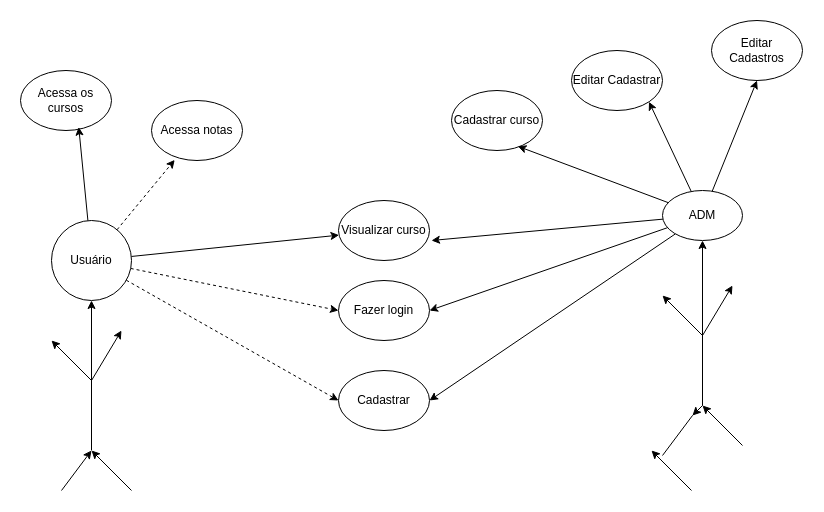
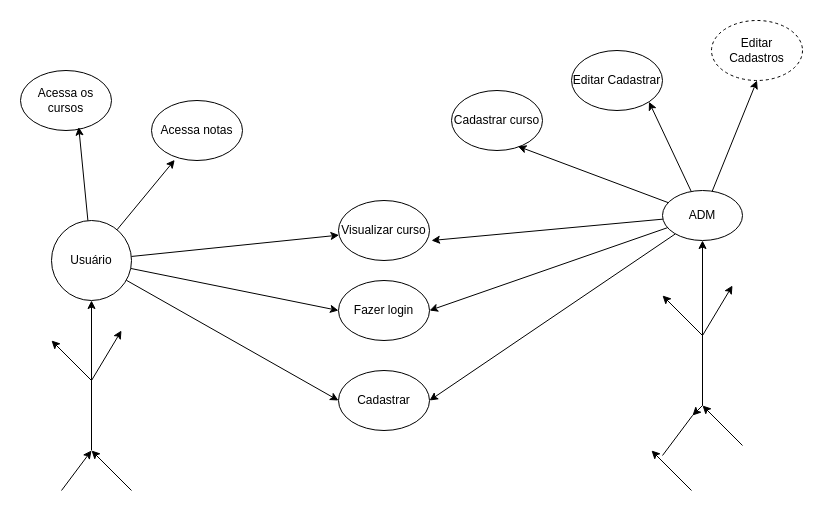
  <mxCell id="0" />
  <mxCell id="1" parent="0" />
  <mxCell id="2" value="&lt;font style=&quot;vertical-align: inherit;&quot;&gt;&lt;font style=&quot;vertical-align: inherit;&quot;&gt;&lt;font style=&quot;vertical-align: inherit;&quot;&gt;&lt;font style=&quot;vertical-align: inherit;&quot;&gt;Fazer login&lt;/font&gt;&lt;/font&gt;&lt;/font&gt;&lt;/font&gt;" style="ellipse;whiteSpace=wrap;html=1;" vertex="1" parent="1"><mxGeometry x="338" y="280" width="91" height="60" as="geometry" /></mxCell>
  <mxCell id="3" value="&lt;font style=&quot;vertical-align: inherit;&quot;&gt;&lt;font style=&quot;vertical-align: inherit;&quot;&gt;&lt;font style=&quot;vertical-align: inherit;&quot;&gt;&lt;font style=&quot;vertical-align: inherit;&quot;&gt;&lt;font style=&quot;vertical-align: inherit;&quot;&gt;&lt;font style=&quot;vertical-align: inherit;&quot;&gt;Cadastrar&lt;/font&gt;&lt;/font&gt;&lt;/font&gt;&lt;/font&gt;&lt;/font&gt;&lt;/font&gt;" style="ellipse;whiteSpace=wrap;html=1;" vertex="1" parent="1"><mxGeometry x="338" y="370" width="91" height="60" as="geometry" /></mxCell>
  <mxCell id="4" value="&lt;font style=&quot;vertical-align: inherit;&quot;&gt;&lt;font style=&quot;vertical-align: inherit;&quot;&gt;Cadastrar curso&lt;/font&gt;&lt;/font&gt;&lt;span style=&quot;color: rgba(0, 0, 0, 0); font-family: monospace; font-size: 0px; text-align: start; text-wrap: nowrap;&quot;&gt;&lt;font style=&quot;vertical-align: inherit;&quot;&gt;&lt;font style=&quot;vertical-align: inherit;&quot;&gt;%3CmxGraphModel%3E%3Croot%3E%3CmxCell%20id%3D%220%22%2F%3E%3CmxCell%20id%3D%221%22%20pai%3D%220%22%2F%3E%3CmxCell%20id%3D%222%22%20valor%3D%22%26lt%3Bfonte%20estilo%3D%26quot%3Balinhamento-vertical%3A%20herdar%3B% 26quot%3B%26gt%3B%26lt%3Bestilo%3D%26quot%3Balinhamento-vertical%3A%20herdar%3B%26quot%3B%26gt%3B%26lt%3Bestilo%3D%26quot%3Balinhamento-vertical%3A%20herdar%3B%26quot%3B%26gt%3B%26lt%3Bestilo%3D%26quot %3Bvertical-align%3A%20herdar%3B%26quot%3B%26gt%3BFazer%20login%26lt%3B%2Ffont%26gt%3B%26lt%3B%2Ffont%26gt%3B%26lt%3B%2Ffont%26gt%3B%26lt%3B%2Ffont%26gt%3B%26lt%3B%2Ffont%26gt%3B%22%20estilo%3D%22elipse%3BwhiteSpace%3Dwrap%3Bhtml%3 D1%3B%22%20vértice%3D%221%22%20pai%3D%221%22%3E%3CmxGeometria%20x%3D%22357%22%20y%3D%22260%22%20largura%3D%2291%22%20altura%3D%2260%22%20como%3D%22geometria%22%2F%3E%3C%2FmxCélula%3E%3C%2Froot%3E%3C%2FmxModeloGráfico%3E&lt;/font&gt;&lt;/font&gt;&lt;/span&gt;" style="ellipse;whiteSpace=wrap;html=1;" vertex="1" parent="1"><mxGeometry x="451" y="90" width="91" height="60" as="geometry" /></mxCell>
  <mxCell id="5" value="&lt;font style=&quot;vertical-align: inherit;&quot;&gt;&lt;font style=&quot;vertical-align: inherit;&quot;&gt;&lt;font style=&quot;vertical-align: inherit;&quot;&gt;&lt;font style=&quot;vertical-align: inherit;&quot;&gt;Editar Cadastrar&lt;/font&gt;&lt;/font&gt;&lt;/font&gt;&lt;/font&gt;" style="ellipse;whiteSpace=wrap;html=1;" vertex="1" parent="1"><mxGeometry x="571" y="50" width="91" height="60" as="geometry" /></mxCell>
- <mxCell id="6" value="&lt;font style=&quot;vertical-align: inherit;&quot;&gt;&lt;font style=&quot;vertical-align: inherit;&quot;&gt;&lt;font style=&quot;vertical-align: inherit;&quot;&gt;&lt;font style=&quot;vertical-align: inherit;&quot;&gt;Editar Cadastros&lt;/font&gt;&lt;/font&gt;&lt;/font&gt;&lt;/font&gt;" style="ellipse;whiteSpace=wrap;html=1;" vertex="1" parent="1"><mxGeometry x="711" width="91" height="60" as="geometry" y="20" /></mxCell>
+ <mxCell id="6" value="&lt;font style=&quot;vertical-align: inherit;&quot;&gt;&lt;font style=&quot;vertical-align: inherit;&quot;&gt;&lt;font style=&quot;vertical-align: inherit;&quot;&gt;&lt;font style=&quot;vertical-align: inherit;&quot;&gt;Editar Cadastros&lt;/font&gt;&lt;/font&gt;&lt;/font&gt;&lt;/font&gt;" style="ellipse;whiteSpace=wrap;html=1;dashed=1;" vertex="1" parent="1"><mxGeometry x="711" width="91" height="60" as="geometry" y="20" /></mxCell>
  <mxCell id="7" value="&lt;font style=&quot;vertical-align: inherit;&quot;&gt;&lt;font style=&quot;vertical-align: inherit;&quot;&gt;&lt;font style=&quot;vertical-align: inherit;&quot;&gt;&lt;font style=&quot;vertical-align: inherit;&quot;&gt;&lt;font style=&quot;vertical-align: inherit;&quot;&gt;&lt;font style=&quot;vertical-align: inherit;&quot;&gt;Acessa os cursos&lt;/font&gt;&lt;/font&gt;&lt;/font&gt;&lt;/font&gt;&lt;/font&gt;&lt;/font&gt;" style="ellipse;whiteSpace=wrap;html=1;" vertex="1" parent="1"><mxGeometry x="20" y="70" width="91" height="60" as="geometry" /></mxCell>
  <mxCell id="8" value="Acessa notas" style="ellipse;whiteSpace=wrap;html=1;" vertex="1" parent="1"><mxGeometry x="151" y="100" width="91" height="60" as="geometry" /></mxCell>
  <mxCell id="9" value="&lt;font style=&quot;vertical-align: inherit;&quot;&gt;&lt;font style=&quot;vertical-align: inherit;&quot;&gt;&lt;font style=&quot;vertical-align: inherit;&quot;&gt;&lt;font style=&quot;vertical-align: inherit;&quot;&gt;&lt;font style=&quot;vertical-align: inherit;&quot;&gt;&lt;font style=&quot;vertical-align: inherit;&quot;&gt;Visualizar curso&lt;/font&gt;&lt;/font&gt;&lt;/font&gt;&lt;/font&gt;&lt;/font&gt;&lt;/font&gt;" style="ellipse;whiteSpace=wrap;html=1;" vertex="1" parent="1"><mxGeometry x="338" y="200" width="91" height="60" as="geometry" /></mxCell>
  <mxCell id="10" value="" style="edgeStyle=none;rounded=0;orthogonalLoop=1;jettySize=auto;html=1;" edge="1" parent="1" target="14"><mxGeometry relative="1" as="geometry"><mxPoint x="91" y="450" as="sourcePoint" /></mxGeometry></mxCell>
- <mxCell id="11" style="edgeStyle=none;rounded=0;orthogonalLoop=1;jettySize=auto;html=1;entryX=0;entryY=0.5;entryDx=0;entryDy=0;dashed=1;" edge="1" parent="1" source="14" target="3"><mxGeometry relative="1" as="geometry" /></mxCell>
+ <mxCell id="11" style="edgeStyle=none;rounded=0;orthogonalLoop=1;jettySize=auto;html=1;entryX=0;entryY=0.5;entryDx=0;entryDy=0;" edge="1" parent="1" source="14" target="3"><mxGeometry relative="1" as="geometry" /></mxCell>
  <mxCell id="12" style="edgeStyle=none;rounded=0;orthogonalLoop=1;jettySize=auto;html=1;" edge="1" parent="1" source="14" target="9"><mxGeometry relative="1" as="geometry" /></mxCell>
- <mxCell id="13" style="edgeStyle=none;rounded=0;orthogonalLoop=1;jettySize=auto;html=1;entryX=0;entryY=0.5;entryDx=0;entryDy=0;dashed=1;" edge="1" parent="1" source="14" target="2"><mxGeometry relative="1" as="geometry" /></mxCell>
+ <mxCell id="13" style="edgeStyle=none;rounded=0;orthogonalLoop=1;jettySize=auto;html=1;entryX=0;entryY=0.5;entryDx=0;entryDy=0;" edge="1" parent="1" source="14" target="2"><mxGeometry relative="1" as="geometry" /></mxCell>
  <mxCell id="14" value="Usuário" style="ellipse;whiteSpace=wrap;html=1;rounded=1;" vertex="1" parent="1"><mxGeometry x="51" y="220" width="80" height="80" as="geometry" /></mxCell>
  <mxCell id="15" style="edgeStyle=none;rounded=0;orthogonalLoop=1;jettySize=auto;html=1;" edge="1" parent="1"><mxGeometry relative="1" as="geometry"><mxPoint x="91" y="450" as="targetPoint" /><mxPoint x="131" y="490" as="sourcePoint" /></mxGeometry></mxCell>
  <mxCell id="16" style="edgeStyle=none;rounded=0;orthogonalLoop=1;jettySize=auto;html=1;" edge="1" parent="1"><mxGeometry relative="1" as="geometry"><mxPoint x="51" y="340" as="targetPoint" /><mxPoint x="91" y="380" as="sourcePoint" /></mxGeometry></mxCell>
  <mxCell id="17" style="edgeStyle=none;rounded=0;orthogonalLoop=1;jettySize=auto;html=1;" edge="1" parent="1"><mxGeometry relative="1" as="geometry"><mxPoint x="121" y="330" as="targetPoint" /><mxPoint x="91" y="380" as="sourcePoint" /></mxGeometry></mxCell>
  <mxCell id="18" value="" style="edgeStyle=none;rounded=0;orthogonalLoop=1;jettySize=auto;html=1;" edge="1" parent="1" target="24"><mxGeometry relative="1" as="geometry"><mxPoint x="702" y="405" as="sourcePoint" /></mxGeometry></mxCell>
  <mxCell id="19" style="edgeStyle=none;rounded=0;orthogonalLoop=1;jettySize=auto;html=1;entryX=1;entryY=0.5;entryDx=0;entryDy=0;" edge="1" parent="1" source="24" target="2"><mxGeometry relative="1" as="geometry" /></mxCell>
  <mxCell id="20" style="edgeStyle=none;rounded=0;orthogonalLoop=1;jettySize=auto;html=1;" edge="1" parent="1" source="24"><mxGeometry relative="1" as="geometry"><mxPoint x="431" y="240" as="targetPoint" /></mxGeometry></mxCell>
  <mxCell id="21" style="edgeStyle=none;rounded=0;orthogonalLoop=1;jettySize=auto;html=1;entryX=1;entryY=0.5;entryDx=0;entryDy=0;" edge="1" parent="1" source="24" target="3"><mxGeometry relative="1" as="geometry" /></mxCell>
  <mxCell id="22" style="edgeStyle=none;rounded=0;orthogonalLoop=1;jettySize=auto;html=1;entryX=1;entryY=1;entryDx=0;entryDy=0;" edge="1" parent="1" source="24" target="5"><mxGeometry relative="1" as="geometry" /></mxCell>
  <mxCell id="23" style="edgeStyle=none;rounded=0;orthogonalLoop=1;jettySize=auto;html=1;entryX=0.5;entryY=1;entryDx=0;entryDy=0;" edge="1" parent="1" source="24" target="6"><mxGeometry relative="1" as="geometry" /></mxCell>
  <mxCell id="24" value="ADM" style="ellipse;whiteSpace=wrap;html=1;rounded=1;" vertex="1" parent="1"><mxGeometry x="662" y="190" width="80" height="50" as="geometry" /></mxCell>
  <mxCell id="25" style="edgeStyle=none;rounded=0;orthogonalLoop=1;jettySize=auto;html=1;" edge="1" parent="1"><mxGeometry relative="1" as="geometry"><mxPoint x="702" y="405" as="targetPoint" /><mxPoint x="742" y="445" as="sourcePoint" /></mxGeometry></mxCell>
  <mxCell id="26" style="edgeStyle=none;rounded=0;orthogonalLoop=1;jettySize=auto;html=1;" edge="1" parent="1"><mxGeometry relative="1" as="geometry"><mxPoint x="692" y="415" as="targetPoint" /><mxPoint x="662" y="455" as="sourcePoint" /><Array as="points"><mxPoint x="692" y="415" /><mxPoint x="702" y="405" /></Array></mxGeometry></mxCell>
  <mxCell id="27" style="edgeStyle=none;rounded=0;orthogonalLoop=1;jettySize=auto;html=1;" edge="1" parent="1"><mxGeometry relative="1" as="geometry"><mxPoint x="662" y="295" as="targetPoint" /><mxPoint x="702" y="335" as="sourcePoint" /></mxGeometry></mxCell>
  <mxCell id="28" style="edgeStyle=none;rounded=0;orthogonalLoop=1;jettySize=auto;html=1;" edge="1" parent="1"><mxGeometry relative="1" as="geometry"><mxPoint x="732" y="285" as="targetPoint" /><mxPoint x="702" y="335" as="sourcePoint" /></mxGeometry></mxCell>
  <mxCell id="29" style="edgeStyle=none;rounded=0;orthogonalLoop=1;jettySize=auto;html=1;entryX=0.64;entryY=0.943;entryDx=0;entryDy=0;entryPerimeter=0;" edge="1" parent="1" source="14" target="7"><mxGeometry relative="1" as="geometry" /></mxCell>
- <mxCell id="30" style="edgeStyle=none;rounded=0;orthogonalLoop=1;jettySize=auto;html=1;entryX=0.255;entryY=0.99;entryDx=0;entryDy=0;entryPerimeter=0;dashed=1;" edge="1" parent="1" source="14" target="8"><mxGeometry relative="1" as="geometry" /></mxCell>
+ <mxCell id="30" style="edgeStyle=none;rounded=0;orthogonalLoop=1;jettySize=auto;html=1;entryX=0.255;entryY=0.99;entryDx=0;entryDy=0;entryPerimeter=0;" edge="1" parent="1" source="14" target="8"><mxGeometry relative="1" as="geometry" /></mxCell>
  <mxCell id="31" style="edgeStyle=none;rounded=0;orthogonalLoop=1;jettySize=auto;html=1;entryX=0.73;entryY=0.93;entryDx=0;entryDy=0;entryPerimeter=0;" edge="1" parent="1" source="24" target="4"><mxGeometry relative="1" as="geometry" /></mxCell>
  <mxCell id="32" style="edgeStyle=none;rounded=0;orthogonalLoop=1;jettySize=auto;html=1;" edge="1" parent="1"><mxGeometry relative="1" as="geometry"><mxPoint x="91" y="450" as="targetPoint" /><mxPoint x="61" y="490" as="sourcePoint" /></mxGeometry></mxCell>
  <mxCell id="33" style="edgeStyle=none;rounded=0;orthogonalLoop=1;jettySize=auto;html=1;" edge="1" parent="1"><mxGeometry relative="1" as="geometry"><mxPoint x="651" y="450" as="targetPoint" /><mxPoint x="691" y="490" as="sourcePoint" /></mxGeometry></mxCell>
